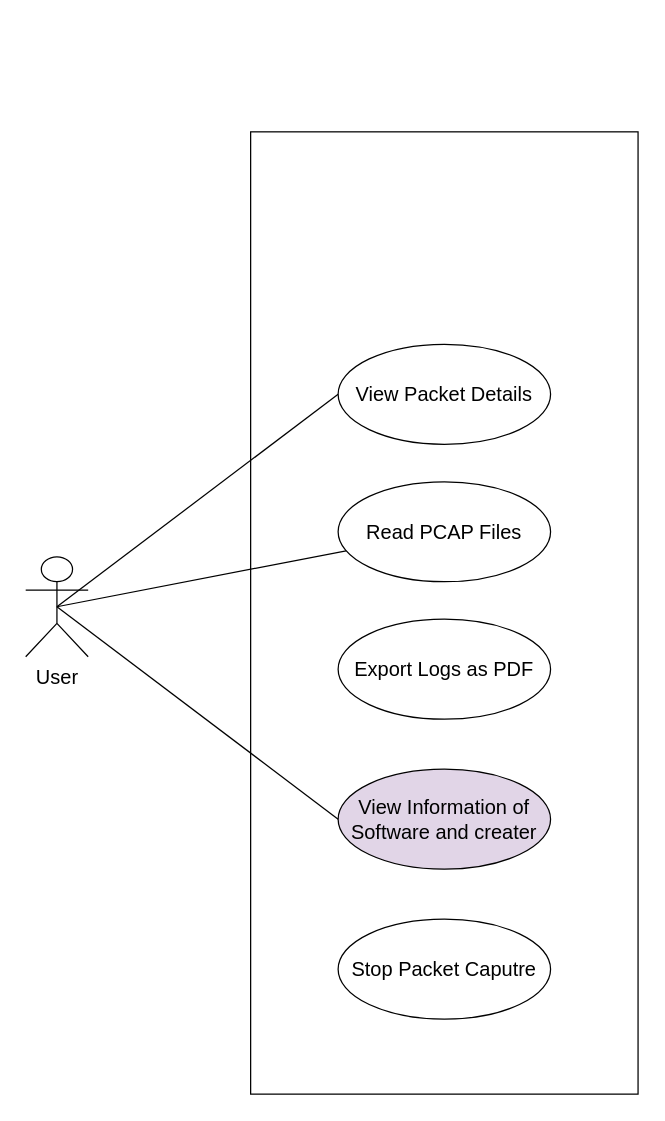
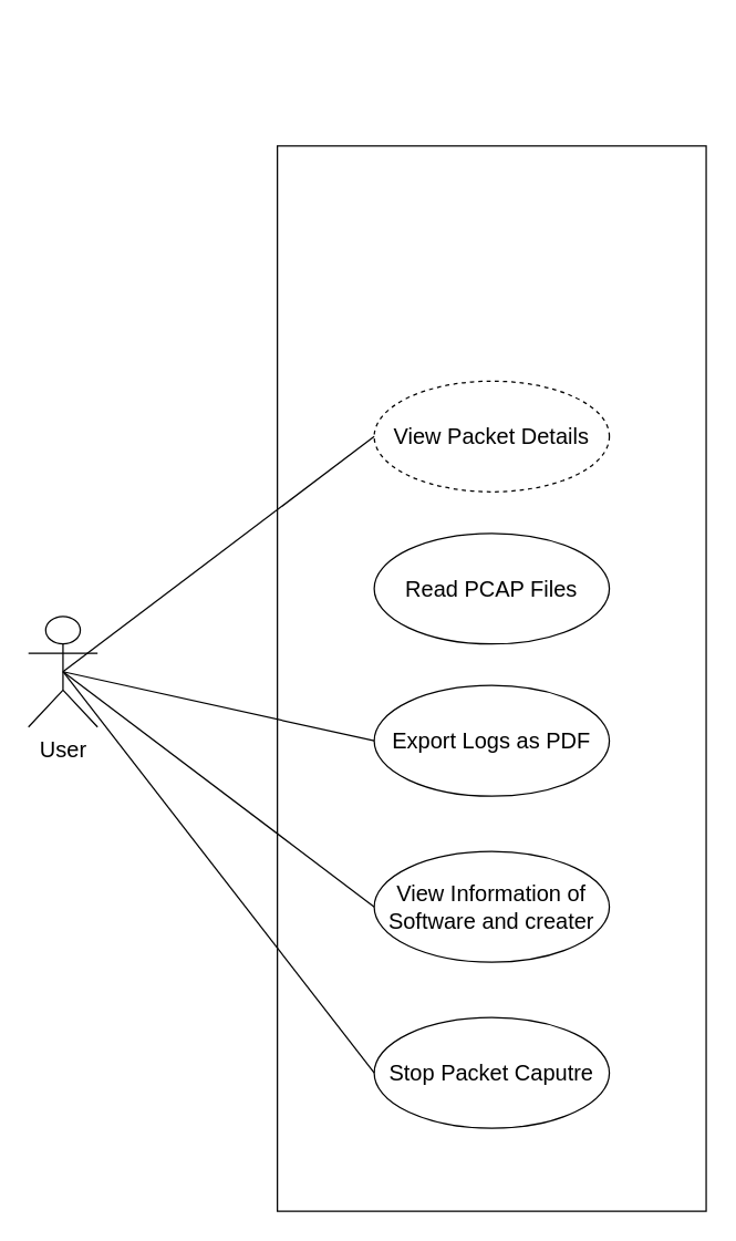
  <mxCell id="0" />
  <mxCell id="1" parent="0" />
  <mxCell id="2" value="" style="group" vertex="1" connectable="0" parent="1"><mxGeometry x="20" y="20" width="490" height="855" as="geometry" /></mxCell>
  <mxCell id="3" value="" style="group" vertex="1" connectable="0" parent="2"><mxGeometry y="85" width="490" height="770" as="geometry" /></mxCell>
  <mxCell id="4" value="&lt;font style=&quot;font-size: 16px;&quot;&gt;User&lt;/font&gt;" style="shape=umlActor;verticalLabelPosition=bottom;verticalAlign=top;html=1;outlineConnect=0;container=0;" vertex="1" parent="3"><mxGeometry y="340" width="50" height="80" as="geometry" /></mxCell>
  <mxCell id="5" value="" style="rounded=0;whiteSpace=wrap;html=1;container=0;" vertex="1" parent="3"><mxGeometry x="180" width="310" height="770" as="geometry" /></mxCell>
  <mxCell id="6" value="&lt;font style=&quot;font-size: 16px;&quot;&gt;Read PCAP Files&lt;/font&gt;" style="ellipse;whiteSpace=wrap;html=1;container=0;" vertex="1" parent="3"><mxGeometry x="250" y="280" width="170" height="80" as="geometry" /></mxCell>
- <mxCell id="7" value="&lt;font style=&quot;font-size: 16px;&quot;&gt;View Information of Software and creater&lt;/font&gt;" style="ellipse;whiteSpace=wrap;html=1;container=0;fillColor=#e1d5e7;" vertex="1" parent="3"><mxGeometry x="250" y="510" width="170" height="80" as="geometry" /></mxCell>
+ <mxCell id="7" value="&lt;font style=&quot;font-size: 16px;&quot;&gt;View Information of Software and creater&lt;/font&gt;" style="ellipse;whiteSpace=wrap;html=1;container=0;" vertex="1" parent="3"><mxGeometry x="250" y="510" width="170" height="80" as="geometry" /></mxCell>
  <mxCell id="8" value="&lt;font style=&quot;font-size: 16px;&quot;&gt;Export Logs as PDF&lt;/font&gt;" style="ellipse;whiteSpace=wrap;html=1;container=0;" vertex="1" parent="3"><mxGeometry x="250" y="390" width="170" height="80" as="geometry" /></mxCell>
- <mxCell id="9" value="&lt;font style=&quot;font-size: 16px;&quot;&gt;View Packet Details&lt;/font&gt;" style="ellipse;whiteSpace=wrap;html=1;container=0;" vertex="1" parent="3"><mxGeometry x="250" y="170" width="170" height="80" as="geometry" /></mxCell>
+ <mxCell id="9" value="&lt;font style=&quot;font-size: 16px;&quot;&gt;View Packet Details&lt;/font&gt;" style="ellipse;whiteSpace=wrap;html=1;container=0;dashed=1;" vertex="1" parent="3"><mxGeometry x="250" y="170" width="170" height="80" as="geometry" /></mxCell>
  <mxCell id="10" value="" style="endArrow=none;html=1;rounded=0;entryX=0;entryY=0.5;entryDx=0;entryDy=0;exitX=0.5;exitY=0.5;exitDx=0;exitDy=0;exitPerimeter=0;" edge="1" parent="3" source="4" target="9"><mxGeometry width="50" height="50" relative="1" as="geometry"><mxPoint x="-5" y="140" as="sourcePoint" /><mxPoint x="260" y="100" as="targetPoint" /></mxGeometry></mxCell>
- <mxCell id="11" value="" style="endArrow=none;html=1;rounded=0;exitX=0.5;exitY=0.5;exitDx=0;exitDy=0;exitPerimeter=0;" edge="1" parent="3" source="4" target="6"><mxGeometry width="50" height="50" relative="1" as="geometry"><mxPoint x="5" y="150" as="sourcePoint" /><mxPoint x="260" y="330" as="targetPoint" /></mxGeometry></mxCell>
+ <mxCell id="11" value="" style="endArrow=none;html=1;rounded=0;entryX=0;entryY=0.5;entryDx=0;entryDy=0;exitX=0.5;exitY=0.5;exitDx=0;exitDy=0;exitPerimeter=0;" edge="1" parent="3" source="4" target="8"><mxGeometry width="50" height="50" relative="1" as="geometry"><mxPoint x="5" y="150" as="sourcePoint" /><mxPoint x="260" y="330" as="targetPoint" /></mxGeometry></mxCell>
  <mxCell id="12" value="" style="endArrow=none;html=1;rounded=0;entryX=0;entryY=0.5;entryDx=0;entryDy=0;exitX=0.5;exitY=0.5;exitDx=0;exitDy=0;exitPerimeter=0;" edge="1" parent="3" source="4" target="7"><mxGeometry width="50" height="50" relative="1" as="geometry"><mxPoint x="5" y="150" as="sourcePoint" /><mxPoint x="260" y="440" as="targetPoint" /></mxGeometry></mxCell>
  <mxCell id="13" value="&lt;span style=&quot;font-size: 16px;&quot;&gt;Stop Packet Caputre&lt;/span&gt;" style="ellipse;whiteSpace=wrap;html=1;container=0;" vertex="1" parent="3"><mxGeometry x="250" y="630" width="170" height="80" as="geometry" /></mxCell>
+ <mxCell id="14" value="" style="endArrow=none;html=1;rounded=0;entryX=0;entryY=0.5;entryDx=0;entryDy=0;exitX=0.5;exitY=0.5;exitDx=0;exitDy=0;exitPerimeter=0;" edge="1" parent="3" source="4" target="13"><mxGeometry width="50" height="50" relative="1" as="geometry"><mxPoint x="55" y="330" as="sourcePoint" /><mxPoint x="260" y="560" as="targetPoint" /></mxGeometry></mxCell>
